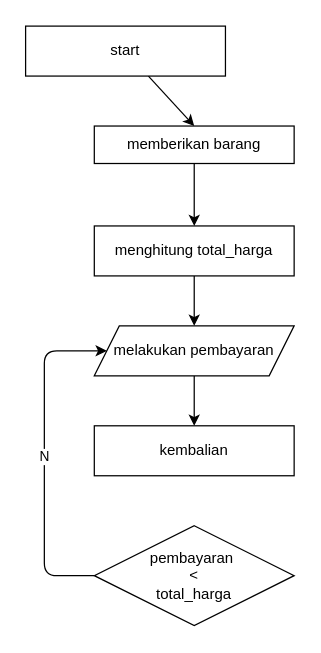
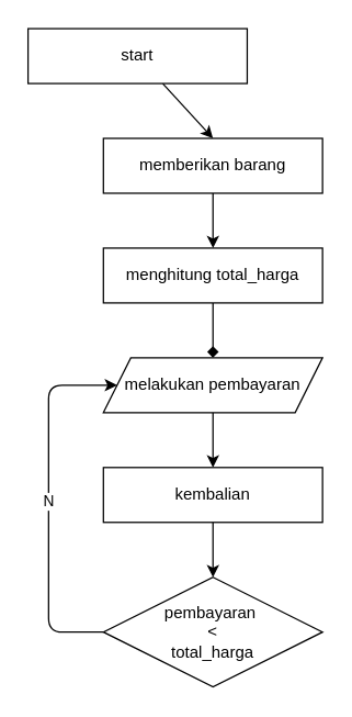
  <mxCell id="0" />
  <mxCell id="1" parent="0" />
  <mxCell id="2" style="edgeStyle=none;html=1;entryX=0.5;entryY=0;entryDx=0;entryDy=0;" edge="1" parent="1" source="3" target="5"><mxGeometry relative="1" as="geometry" /></mxCell>
  <mxCell id="3" value="start" style="rounded=0;whiteSpace=wrap;html=1;" vertex="1" parent="1"><mxGeometry x="20" y="20" width="160" height="40" as="geometry" /></mxCell>
  <mxCell id="4" style="edgeStyle=none;html=1;entryX=0.5;entryY=0;entryDx=0;entryDy=0;" edge="1" parent="1" source="5" target="7"><mxGeometry relative="1" as="geometry" /></mxCell>
- <mxCell id="5" value="memberikan barang" style="rounded=0;whiteSpace=wrap;html=1;" vertex="1" parent="1"><mxGeometry x="75" y="100" width="160" height="30" as="geometry" /></mxCell>
- <mxCell id="6" style="edgeStyle=none;html=1;" edge="1" parent="1" source="7" target="9"><mxGeometry relative="1" as="geometry" /></mxCell>
+ <mxCell id="5" value="memberikan barang" style="rounded=0;whiteSpace=wrap;html=1;" vertex="1" parent="1"><mxGeometry x="75" y="100" width="160" height="40" as="geometry" /></mxCell>
+ <mxCell id="6" style="edgeStyle=none;html=1;endArrow=diamond;" edge="1" parent="1" source="7" target="9"><mxGeometry relative="1" as="geometry" /></mxCell>
  <mxCell id="7" value="menghitung total_harga" style="rounded=0;whiteSpace=wrap;html=1;" vertex="1" parent="1"><mxGeometry x="75" y="180" width="160" height="40" as="geometry" /></mxCell>
  <mxCell id="8" style="edgeStyle=none;html=1;entryX=0.5;entryY=0;entryDx=0;entryDy=0;" edge="1" parent="1" source="9" target="11"><mxGeometry relative="1" as="geometry" /></mxCell>
  <mxCell id="9" value="melakukan pembayaran" style="shape=parallelogram;perimeter=parallelogramPerimeter;whiteSpace=wrap;html=1;fixedSize=1;" vertex="1" parent="1"><mxGeometry x="75" y="260" width="160" height="40" as="geometry" /></mxCell>
+ <mxCell id="10" style="edgeStyle=none;html=1;exitX=0.5;exitY=1;exitDx=0;exitDy=0;entryX=0.5;entryY=0;entryDx=0;entryDy=0;" edge="1" parent="1" source="11" target="13"><mxGeometry relative="1" as="geometry" /></mxCell>
  <mxCell id="11" value="kembalian" style="rounded=0;whiteSpace=wrap;html=1;" vertex="1" parent="1"><mxGeometry x="75" y="340" width="160" height="40" as="geometry" /></mxCell>
  <mxCell id="12" value="N" style="edgeStyle=none;html=1;exitX=0;exitY=0.5;exitDx=0;exitDy=0;entryX=0;entryY=0.5;entryDx=0;entryDy=0;" edge="1" parent="1" source="13" target="9"><mxGeometry relative="1" as="geometry"><Array as="points"><mxPoint x="35" y="460" /><mxPoint x="35" y="280" /></Array></mxGeometry></mxCell>
  <mxCell id="13" value="pembayaran&amp;nbsp;&lt;br&gt;&amp;lt;&lt;br&gt;total_harga" style="rhombus;whiteSpace=wrap;html=1;" vertex="1" parent="1"><mxGeometry x="75" y="420" width="160" height="80" as="geometry" /></mxCell>
